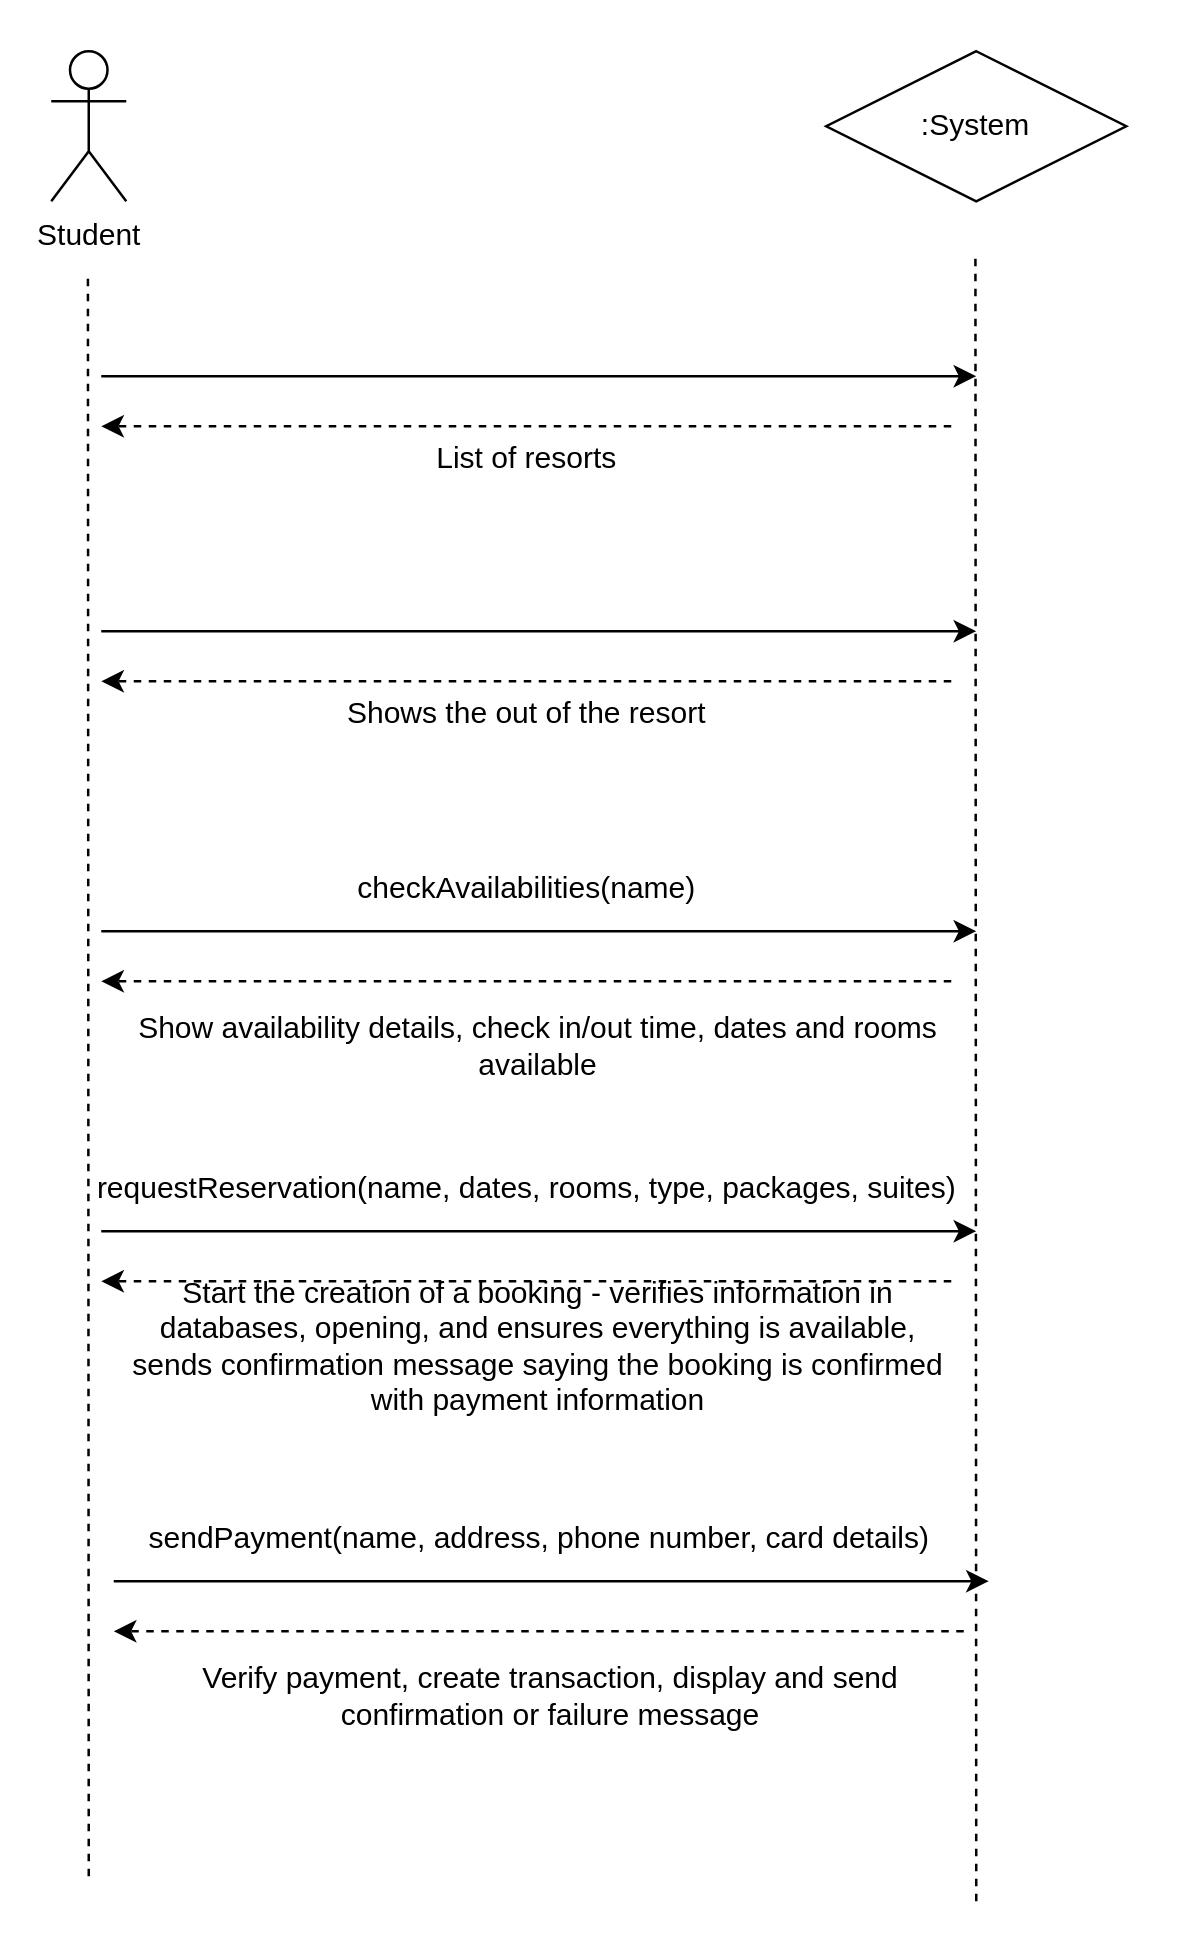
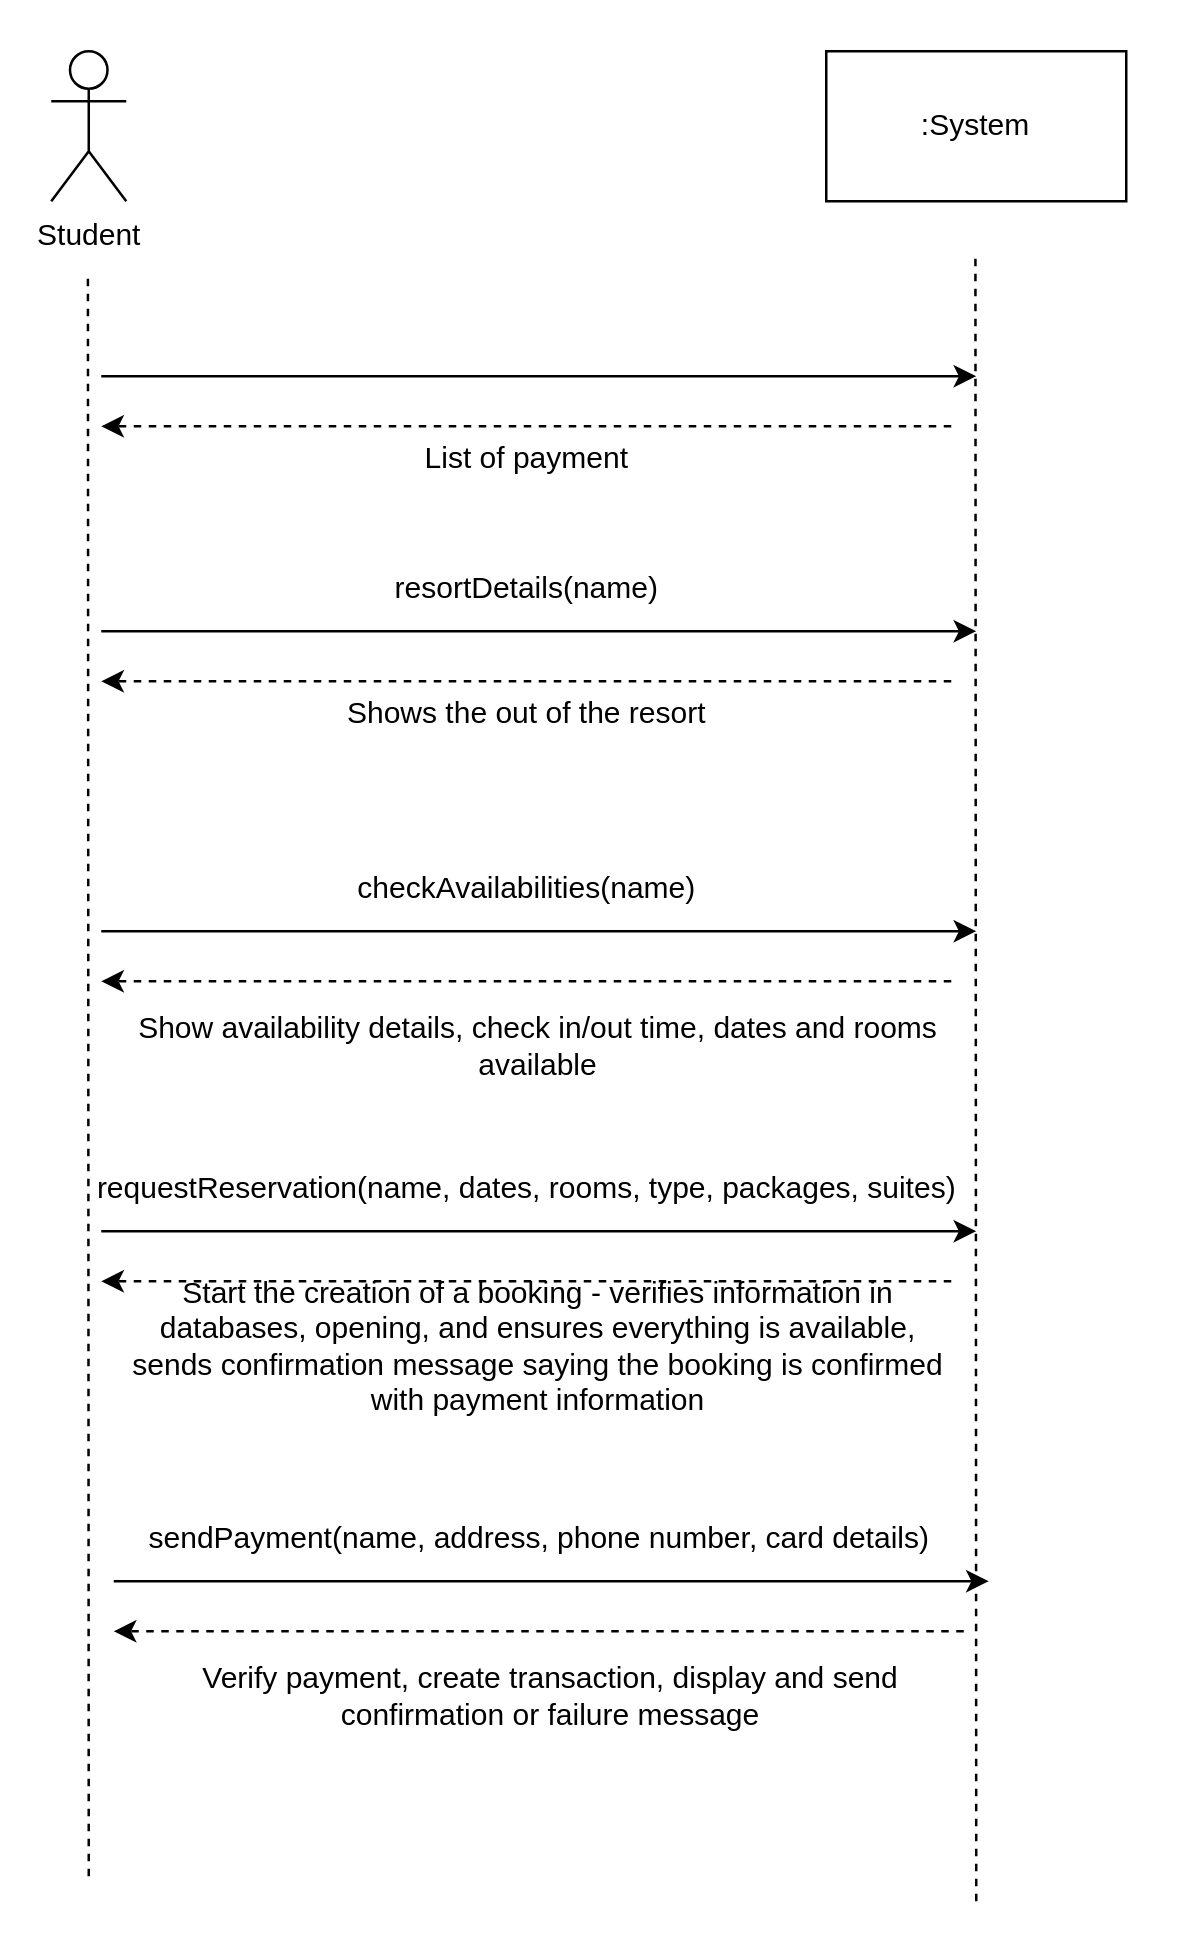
  <mxCell id="0" />
  <mxCell id="1" parent="0" />
  <mxCell id="2" value="Student" style="shape=umlActor;verticalLabelPosition=bottom;verticalAlign=top;html=1;outlineConnect=0;" parent="1" vertex="1"><mxGeometry x="20" y="20" width="30" height="60" as="geometry" /></mxCell>
- <mxCell id="3" value=":System" style="rhombus;whiteSpace=wrap;html=1;" parent="1" vertex="1"><mxGeometry x="330" y="20" width="120" height="60" as="geometry" /></mxCell>
+ <mxCell id="3" value=":System" style="rounded=0;whiteSpace=wrap;html=1;" parent="1" vertex="1"><mxGeometry x="330" y="20" width="120" height="60" as="geometry" /></mxCell>
  <mxCell id="4" value="" style="endArrow=none;dashed=1;html=1;rounded=0;" parent="1" edge="1"><mxGeometry width="50" height="50" relative="1" as="geometry"><mxPoint x="35" y="750" as="sourcePoint" /><mxPoint x="34.67" y="110" as="targetPoint" /></mxGeometry></mxCell>
  <mxCell id="5" value="" style="endArrow=none;dashed=1;html=1;rounded=0;" parent="1" edge="1"><mxGeometry width="50" height="50" relative="1" as="geometry"><mxPoint x="390" y="760" as="sourcePoint" /><mxPoint x="389.67" y="100" as="targetPoint" /></mxGeometry></mxCell>
  <mxCell id="6" value="" style="group" vertex="1" connectable="0" parent="1"><mxGeometry x="40" y="118" width="350" height="80" as="geometry" /></mxCell>
  <mxCell id="7" value="" style="endArrow=classic;html=1;rounded=0;" parent="6" edge="1"><mxGeometry width="50" height="50" relative="1" as="geometry"><mxPoint y="32" as="sourcePoint" /><mxPoint x="350" y="32" as="targetPoint" /></mxGeometry></mxCell>
  <mxCell id="8" value="" style="endArrow=classic;html=1;rounded=0;dashed=1;" parent="6" edge="1"><mxGeometry width="50" height="50" relative="1" as="geometry"><mxPoint x="340" y="52" as="sourcePoint" /><mxPoint y="52" as="targetPoint" /></mxGeometry></mxCell>
- <mxCell id="9" value="List of resorts" style="text;html=1;align=center;verticalAlign=middle;resizable=0;points=[];autosize=1;strokeColor=none;fillColor=none;" parent="6" vertex="1"><mxGeometry x="120" y="50" width="100" height="30" as="geometry" /></mxCell>
+ <mxCell id="9" value="List of payment" style="text;html=1;align=center;verticalAlign=middle;resizable=0;points=[];autosize=1;strokeColor=none;fillColor=none;" parent="6" vertex="1"><mxGeometry x="120" y="50" width="100" height="30" as="geometry" /></mxCell>
  <mxCell id="10" value="" style="group" vertex="1" connectable="0" parent="1"><mxGeometry x="40" y="220" width="350" height="80" as="geometry" /></mxCell>
  <mxCell id="11" value="" style="endArrow=classic;html=1;rounded=0;" edge="1" parent="10"><mxGeometry width="50" height="50" relative="1" as="geometry"><mxPoint y="32" as="sourcePoint" /><mxPoint x="350" y="32" as="targetPoint" /></mxGeometry></mxCell>
+ <mxCell id="12" value="resortDetails(name)" style="text;html=1;align=center;verticalAlign=middle;resizable=0;points=[];autosize=1;strokeColor=none;fillColor=none;" vertex="1" parent="10"><mxGeometry x="105" width="130" height="30" as="geometry" /></mxCell>
  <mxCell id="13" value="" style="endArrow=classic;html=1;rounded=0;dashed=1;" edge="1" parent="10"><mxGeometry width="50" height="50" relative="1" as="geometry"><mxPoint x="340" y="52" as="sourcePoint" /><mxPoint y="52" as="targetPoint" /></mxGeometry></mxCell>
  <mxCell id="14" value="Shows the out of the resort" style="text;html=1;align=center;verticalAlign=middle;resizable=0;points=[];autosize=1;strokeColor=none;fillColor=none;" vertex="1" parent="10"><mxGeometry x="80" y="50" width="180" height="30" as="geometry" /></mxCell>
  <mxCell id="15" value="" style="group" vertex="1" connectable="0" parent="1"><mxGeometry x="40" y="460" width="365" height="95" as="geometry" /></mxCell>
  <mxCell id="16" value="" style="endArrow=classic;html=1;rounded=0;" edge="1" parent="15"><mxGeometry width="50" height="50" relative="1" as="geometry"><mxPoint y="32" as="sourcePoint" /><mxPoint x="350" y="32" as="targetPoint" /></mxGeometry></mxCell>
  <mxCell id="17" value="requestReservation(name, dates, rooms, type, packages, suites)" style="text;html=1;align=center;verticalAlign=middle;resizable=0;points=[];autosize=1;strokeColor=none;fillColor=none;" vertex="1" parent="15"><mxGeometry x="-15" width="370" height="30" as="geometry" /></mxCell>
  <mxCell id="18" value="" style="endArrow=classic;html=1;rounded=0;dashed=1;" edge="1" parent="15"><mxGeometry width="50" height="50" relative="1" as="geometry"><mxPoint x="340" y="52" as="sourcePoint" /><mxPoint y="52" as="targetPoint" /></mxGeometry></mxCell>
  <mxCell id="19" value="Start the creation of a booking - verifies information in databases, opening, and ensures everything is available, sends confirmation message saying the booking is confirmed with payment information" style="text;html=1;strokeColor=none;fillColor=none;align=center;verticalAlign=middle;whiteSpace=wrap;rounded=0;" vertex="1" parent="15"><mxGeometry x="10" y="65" width="330" height="25" as="geometry" /></mxCell>
  <mxCell id="20" value="" style="group" vertex="1" connectable="0" parent="1"><mxGeometry x="40" y="340" width="365" height="95" as="geometry" /></mxCell>
  <mxCell id="21" value="" style="endArrow=classic;html=1;rounded=0;" edge="1" parent="20"><mxGeometry width="50" height="50" relative="1" as="geometry"><mxPoint y="32" as="sourcePoint" /><mxPoint x="350" y="32" as="targetPoint" /></mxGeometry></mxCell>
  <mxCell id="22" value="checkAvailabilities(name)" style="text;html=1;align=center;verticalAlign=middle;resizable=0;points=[];autosize=1;strokeColor=none;fillColor=none;" vertex="1" parent="20"><mxGeometry x="90" width="160" height="30" as="geometry" /></mxCell>
  <mxCell id="23" value="" style="endArrow=classic;html=1;rounded=0;dashed=1;" edge="1" parent="20"><mxGeometry width="50" height="50" relative="1" as="geometry"><mxPoint x="340" y="52" as="sourcePoint" /><mxPoint y="52" as="targetPoint" /></mxGeometry></mxCell>
  <mxCell id="24" value="Show availability details, check in/out time, dates and rooms available" style="text;html=1;strokeColor=none;fillColor=none;align=center;verticalAlign=middle;whiteSpace=wrap;rounded=0;" vertex="1" parent="20"><mxGeometry x="10" y="65" width="330" height="25" as="geometry" /></mxCell>
  <mxCell id="25" value="" style="group" vertex="1" connectable="0" parent="1"><mxGeometry x="45" y="600" width="365" height="95" as="geometry" /></mxCell>
  <mxCell id="26" value="" style="endArrow=classic;html=1;rounded=0;" edge="1" parent="25"><mxGeometry width="50" height="50" relative="1" as="geometry"><mxPoint y="32" as="sourcePoint" /><mxPoint x="350" y="32" as="targetPoint" /></mxGeometry></mxCell>
  <mxCell id="27" value="sendPayment(name, address, phone number, card details)" style="text;html=1;align=center;verticalAlign=middle;resizable=0;points=[];autosize=1;strokeColor=none;fillColor=none;" vertex="1" parent="25"><mxGeometry width="340" height="30" as="geometry" /></mxCell>
  <mxCell id="28" value="" style="endArrow=classic;html=1;rounded=0;dashed=1;" edge="1" parent="25"><mxGeometry width="50" height="50" relative="1" as="geometry"><mxPoint x="340" y="52" as="sourcePoint" /><mxPoint y="52" as="targetPoint" /></mxGeometry></mxCell>
  <mxCell id="29" value="Verify payment, create transaction, display and send confirmation or failure message" style="text;html=1;strokeColor=none;fillColor=none;align=center;verticalAlign=middle;whiteSpace=wrap;rounded=0;" vertex="1" parent="25"><mxGeometry x="10" y="65" width="330" height="25" as="geometry" /></mxCell>
